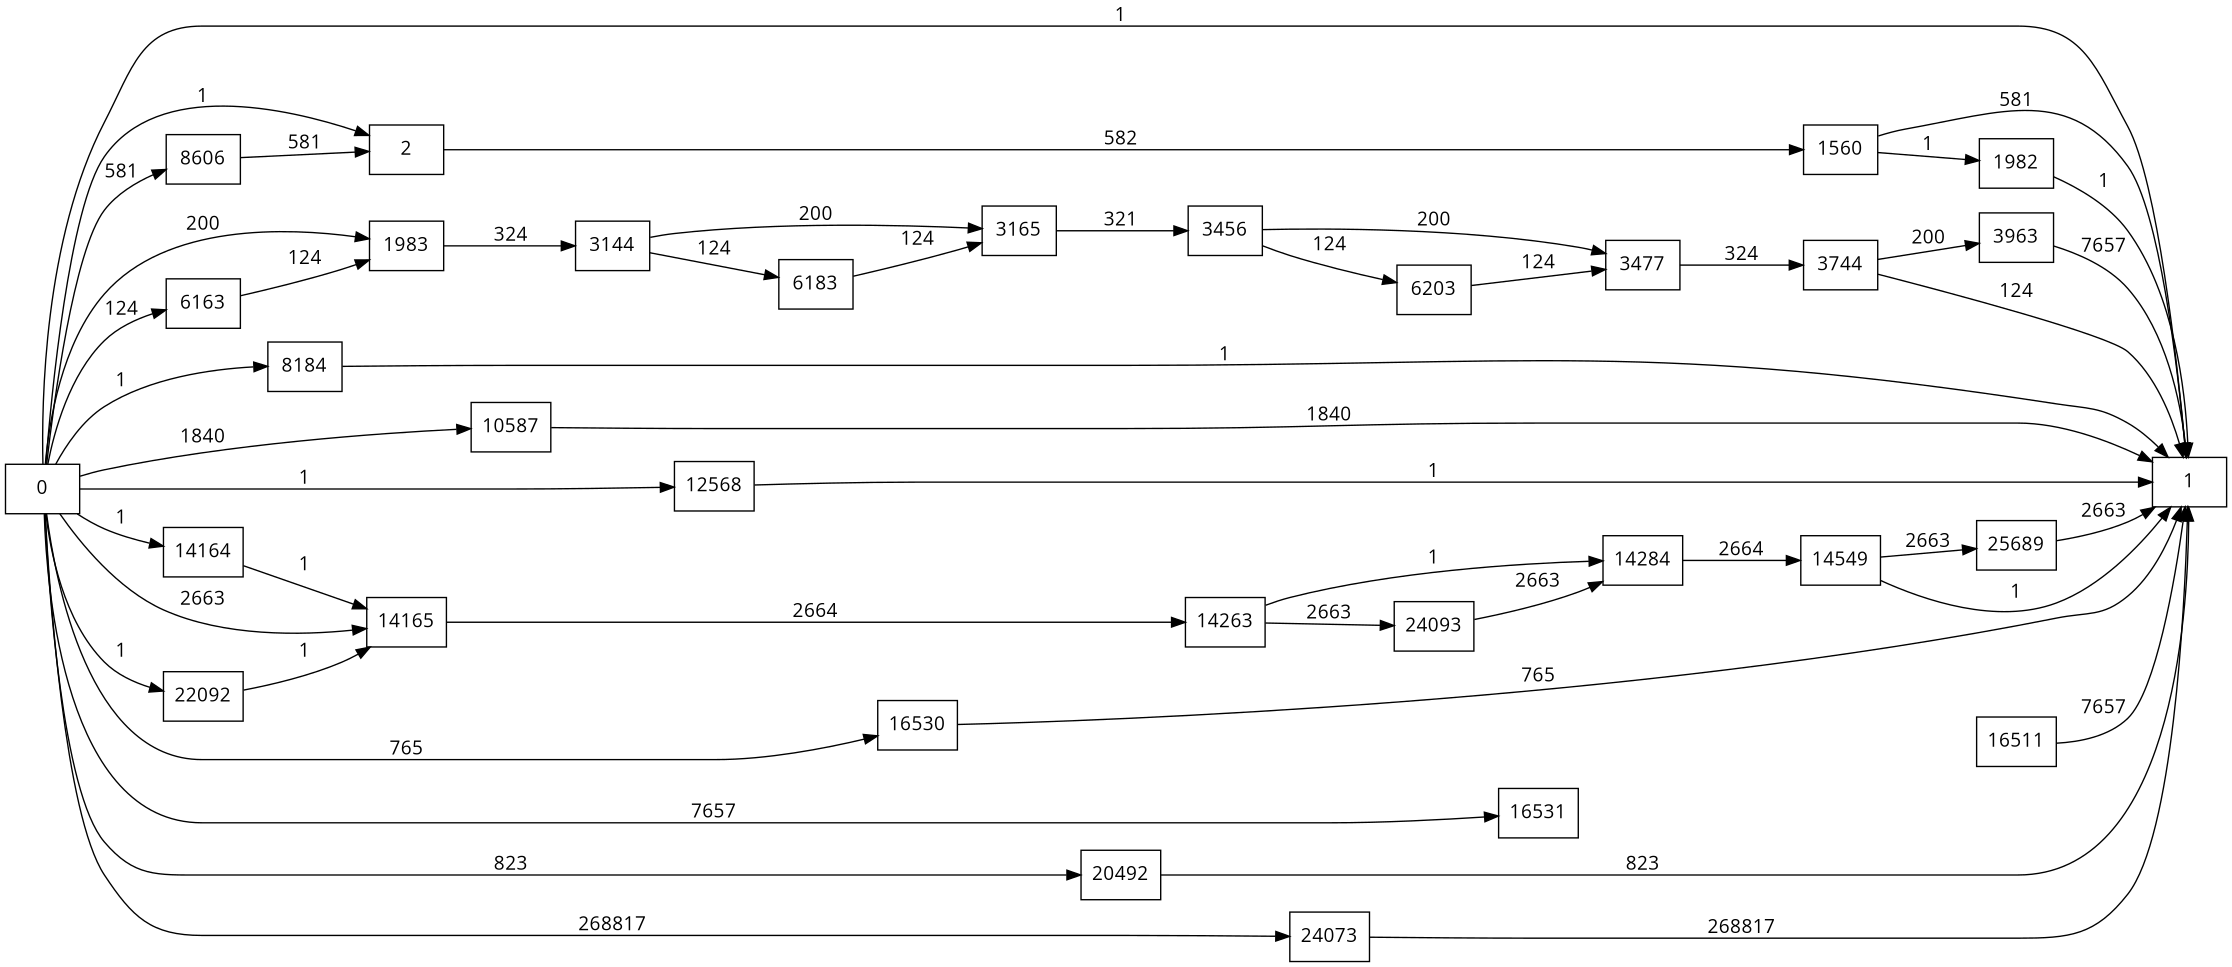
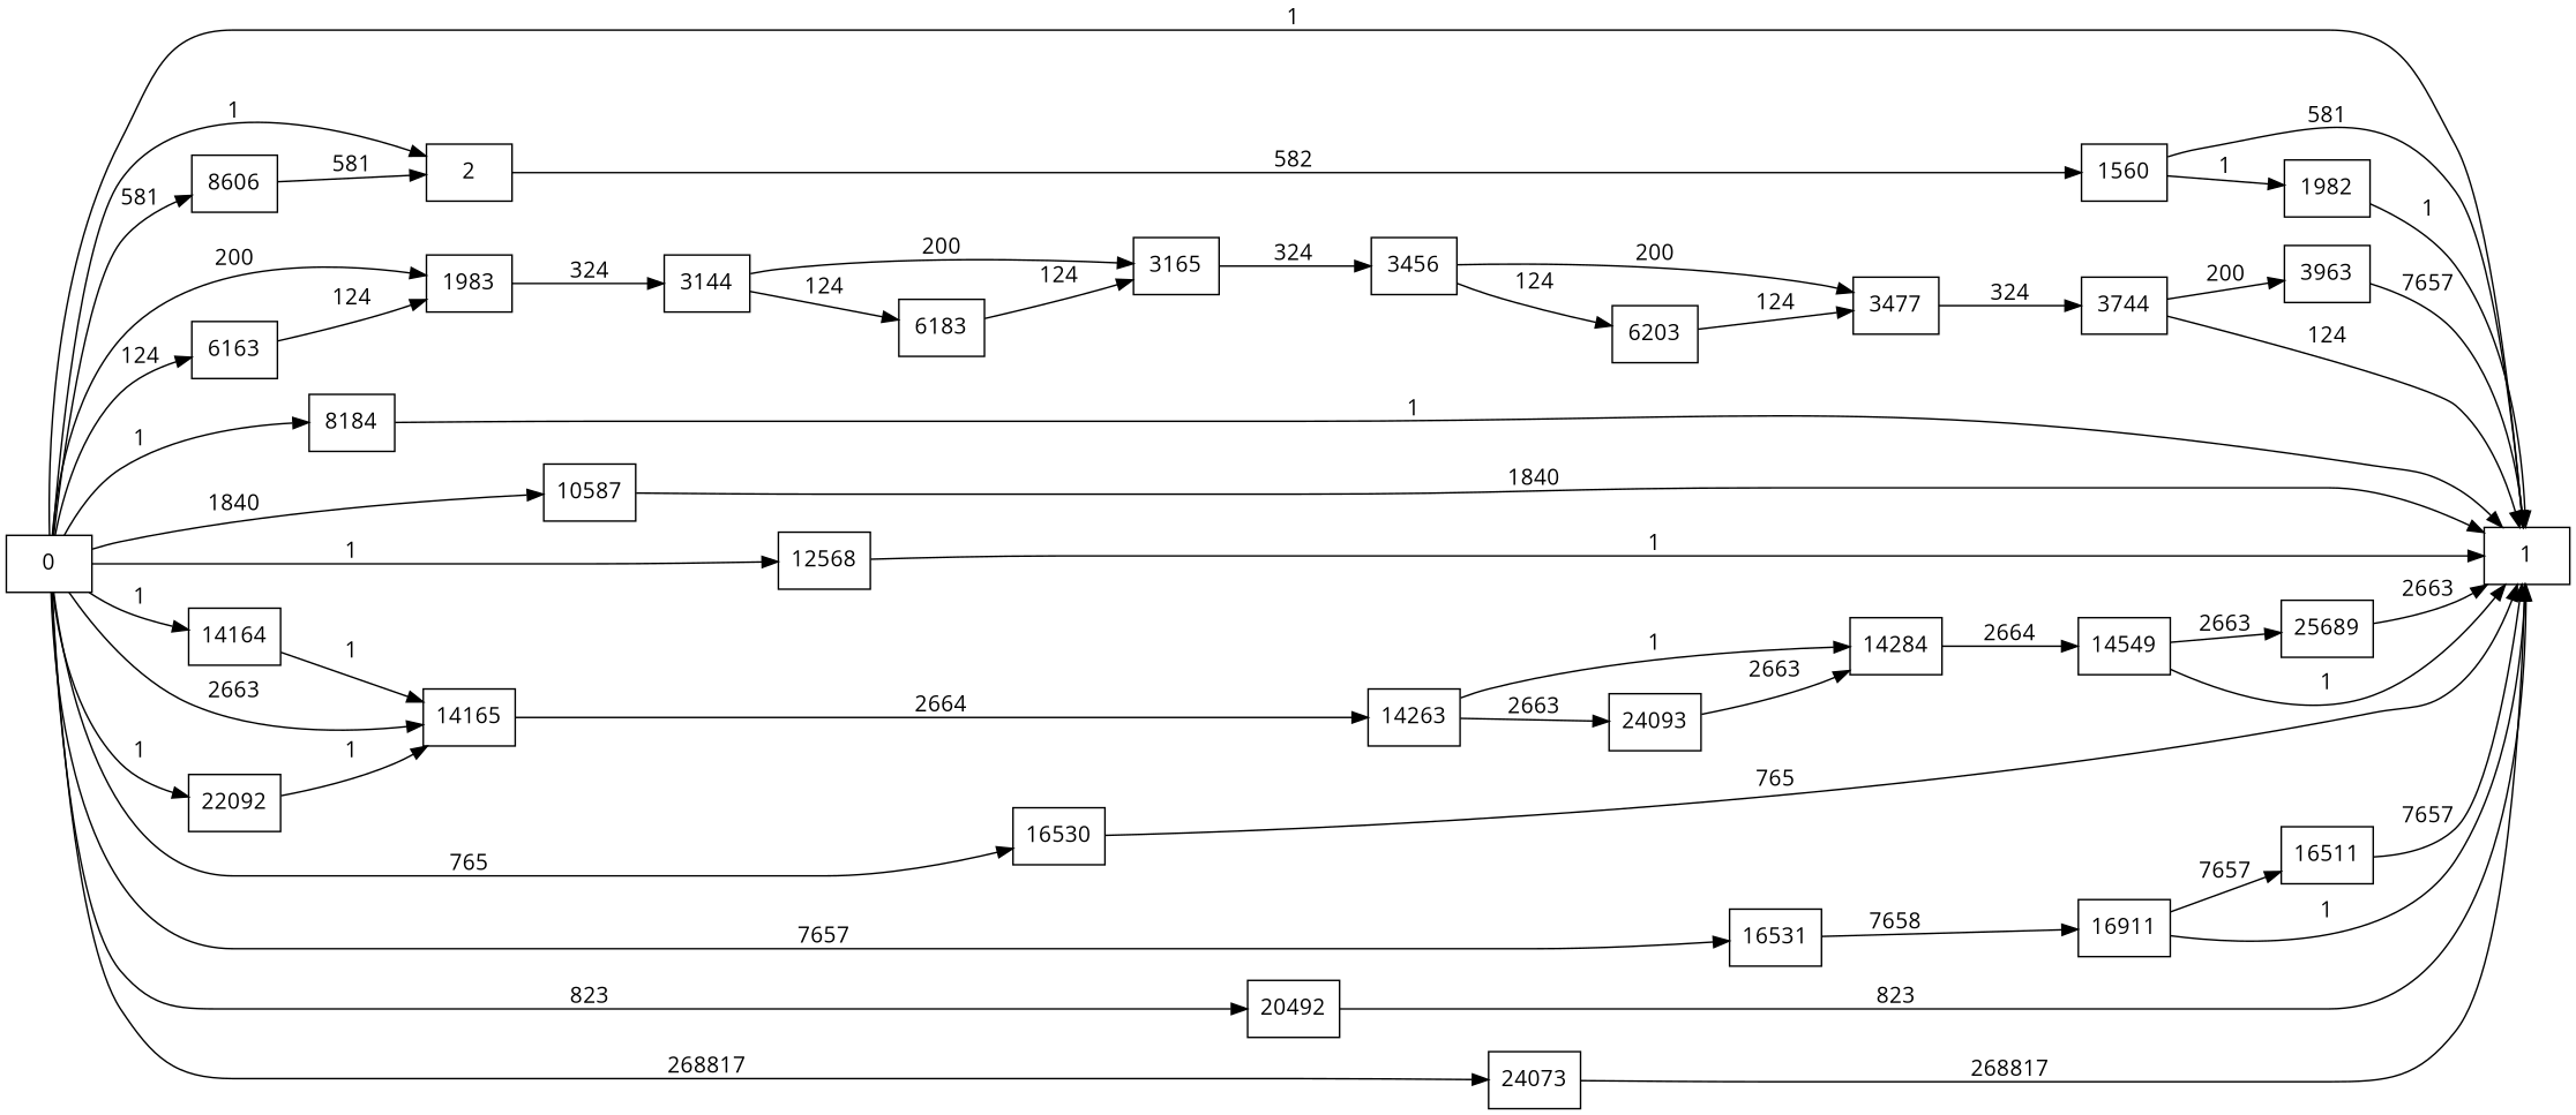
  digraph {
    fontname="Open Sans"
    rankdir=LR
    node [fontname="Open Sans" shape=rectangle]
    edge [fontname="Open Sans"]
    2
    1560
    1
    1982
    1983
    3144
    3165
    6183
    3456
    3477
    6203
    3744
    3963
    6163
    8184
    8606
    10587
    12568
    14164
    14165
    14263
    14284
    24093
    14549
    25689
    16530
    16531
+   16911
    n29 [label=16511]
    20492
    22092
    24073
    0
    2 -> 1560 [label=582]
    1560 -> 1 [label=581]
    1560 -> 1982 [label=1]
    1982 -> 1 [label=1]
    1983 -> 3144 [label=324]
    3144 -> 3165 [label=200]
    3144 -> 6183 [label=124]
-   3165 -> 3456 [label=321]
+   3165 -> 3456 [label=324]
    6183 -> 3165 [label=124]
    3456 -> 3477 [label=200]
    3456 -> 6203 [label=124]
    3477 -> 3744 [label=324]
    6203 -> 3477 [label=124]
    3744 -> 1 [label=124]
    3744 -> 3963 [label=200]
    3963 -> 1 [label=7657]
    6163 -> 1983 [label=124]
    8184 -> 1 [label=1]
    8606 -> 2 [label=581]
    10587 -> 1 [label=1840]
    12568 -> 1 [label=1]
    14164 -> 14165 [label=1]
    14165 -> 14263 [label=2664]
    14263 -> 14284 [label=1]
    14263 -> 24093 [label=2663]
    14284 -> 14549 [label=2664]
    24093 -> 14284 [label=2663]
    14549 -> 1 [label=1]
    14549 -> 25689 [label=2663]
    25689 -> 1 [label=2663]
    16530 -> 1 [label=765]
+   16531 -> 16911 [label=7658]
+   16911 -> 1 [label=1]
+   16911 -> n29 [label=7657]
    n29 -> 1 [label=7657]
    20492 -> 1 [label=823]
    22092 -> 14165 [label=1]
    24073 -> 1 [label=268817]
    0 -> 2 [label=1]
    0 -> 1 [label=1]
    0 -> 1983 [label=200]
    0 -> 6163 [label=124]
    0 -> 8184 [label=1]
    0 -> 8606 [label=581]
    0 -> 10587 [label=1840]
    0 -> 12568 [label=1]
    0 -> 14164 [label=1]
    0 -> 14165 [label=2663]
    0 -> 16530 [label=765]
    0 -> 16531 [label=7657]
    0 -> 20492 [label=823]
    0 -> 22092 [label=1]
    0 -> 24073 [label=268817]
  }
